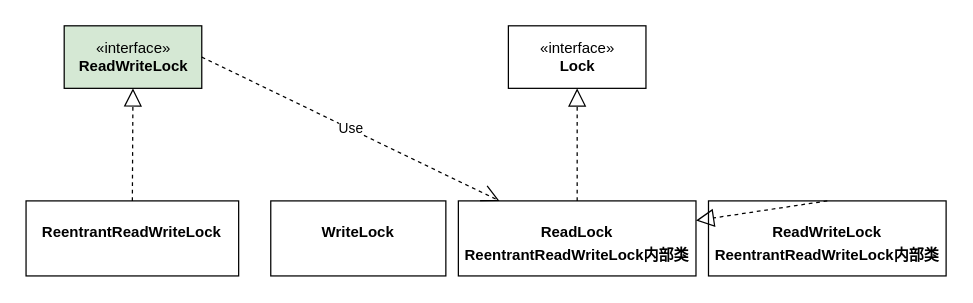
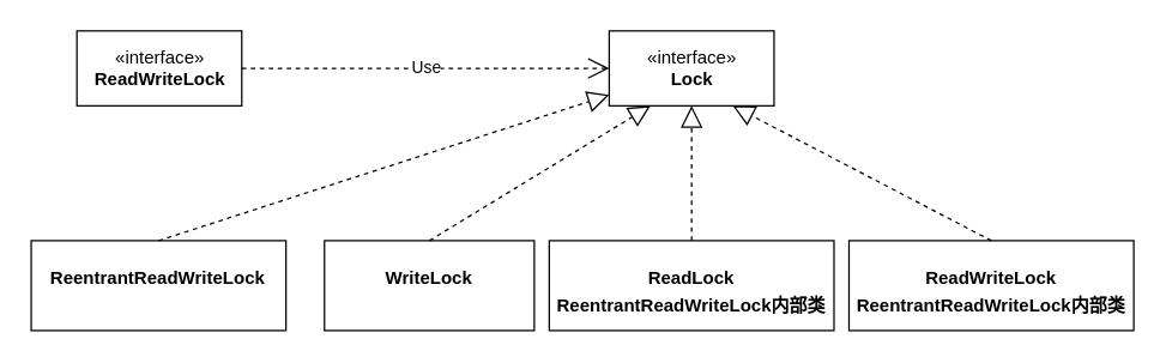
  <mxCell id="0" />
  <mxCell id="1" parent="0" />
  <mxCell id="2" value="«interface»&lt;br&gt;&lt;b&gt;Lock&lt;/b&gt;&lt;br&gt;" style="html=1;" vertex="1" parent="1"><mxGeometry x="406" y="20" width="110" height="50" as="geometry" /></mxCell>
  <mxCell id="3" value="&lt;p style=&quot;margin: 0px ; margin-top: 4px ; text-align: center&quot;&gt;&lt;br&gt;&lt;b&gt;WriteLock&lt;/b&gt;&lt;/p&gt;" style="verticalAlign=top;align=left;overflow=fill;fontSize=12;fontFamily=Helvetica;html=1;" vertex="1" parent="1"><mxGeometry x="216" y="160" width="140" height="60" as="geometry" /></mxCell>
  <mxCell id="4" value="&lt;p style=&quot;margin: 0px ; margin-top: 4px ; text-align: center&quot;&gt;&lt;br&gt;&lt;b&gt;ReadLock&lt;/b&gt;&lt;/p&gt;&lt;p style=&quot;margin: 0px ; margin-top: 4px ; text-align: center&quot;&gt;&lt;b&gt;ReentrantReadWriteLock内部类&lt;/b&gt;&lt;/p&gt;" style="verticalAlign=top;align=left;overflow=fill;fontSize=12;fontFamily=Helvetica;html=1;" vertex="1" parent="1"><mxGeometry x="366" y="160" width="190" height="60" as="geometry" /></mxCell>
  <mxCell id="5" value="&lt;p style=&quot;margin: 0px ; margin-top: 4px ; text-align: center&quot;&gt;&lt;br&gt;&lt;b&gt;ReadWriteLock&lt;/b&gt;&lt;/p&gt;&lt;p style=&quot;margin: 0px ; margin-top: 4px ; text-align: center&quot;&gt;&lt;b&gt;ReentrantReadWriteLock内部类&lt;/b&gt;&lt;/p&gt;" style="verticalAlign=top;align=left;overflow=fill;fontSize=12;fontFamily=Helvetica;html=1;" vertex="1" parent="1"><mxGeometry x="566" y="160" width="190" height="60" as="geometry" /></mxCell>
  <mxCell id="6" value="" style="endArrow=block;dashed=1;endFill=0;endSize=12;html=1;entryX=0.5;entryY=1;entryDx=0;entryDy=0;exitX=0.5;exitY=0;exitDx=0;exitDy=0;" edge="1" parent="1" source="4" target="2"><mxGeometry width="160" relative="1" as="geometry"><mxPoint x="186" y="330" as="sourcePoint" /><mxPoint x="346" y="330" as="targetPoint" /></mxGeometry></mxCell>
- <mxCell id="7" value="" style="endArrow=block;dashed=1;endFill=0;endSize=12;html=1;exitX=0.5;exitY=0;exitDx=0;exitDy=0;" edge="1" parent="1" source="5" target="4"><mxGeometry width="160" relative="1" as="geometry"><mxPoint x="196" y="340" as="sourcePoint" /><mxPoint x="356" y="340" as="targetPoint" /></mxGeometry></mxCell>
- <mxCell id="9" value="«interface»&lt;br&gt;&lt;b&gt;ReadWriteLock&lt;/b&gt;&lt;br&gt;" style="html=1;fillColor=#d5e8d4;" vertex="1" parent="1"><mxGeometry x="50.833" y="20" width="110" height="50" as="geometry" /></mxCell>
+ <mxCell id="7" value="" style="endArrow=block;dashed=1;endFill=0;endSize=12;html=1;entryX=0.75;entryY=1;entryDx=0;entryDy=0;exitX=0.5;exitY=0;exitDx=0;exitDy=0;" edge="1" parent="1" source="5" target="2"><mxGeometry width="160" relative="1" as="geometry"><mxPoint x="196" y="340" as="sourcePoint" /><mxPoint x="356" y="340" as="targetPoint" /></mxGeometry></mxCell>
+ <mxCell id="8" value="" style="endArrow=block;dashed=1;endFill=0;endSize=12;html=1;entryX=0.25;entryY=1;entryDx=0;entryDy=0;exitX=0.5;exitY=0;exitDx=0;exitDy=0;" edge="1" parent="1" source="3" target="2"><mxGeometry width="160" relative="1" as="geometry"><mxPoint x="206" y="350" as="sourcePoint" /><mxPoint x="366" y="350" as="targetPoint" /></mxGeometry></mxCell>
+ <mxCell id="9" value="«interface»&lt;br&gt;&lt;b&gt;ReadWriteLock&lt;/b&gt;&lt;br&gt;" style="html=1;" vertex="1" parent="1"><mxGeometry x="50.833" y="20" width="110" height="50" as="geometry" /></mxCell>
  <mxCell id="10" value="&lt;p style=&quot;margin: 0px ; margin-top: 4px ; text-align: center&quot;&gt;&lt;br&gt;&lt;b&gt;ReentrantReadWriteLock&lt;/b&gt;&lt;/p&gt;" style="verticalAlign=top;align=left;overflow=fill;fontSize=12;fontFamily=Helvetica;html=1;" vertex="1" parent="1"><mxGeometry x="20.333" y="160" width="170" height="60" as="geometry" /></mxCell>
- <mxCell id="11" value="" style="endArrow=block;dashed=1;endFill=0;endSize=12;html=1;entryX=0.5;entryY=1;entryDx=0;entryDy=0;exitX=0.5;exitY=0;exitDx=0;exitDy=0;" edge="1" parent="1" source="10" target="9"><mxGeometry width="160" relative="1" as="geometry"><mxPoint x="-9.667" y="-35" as="sourcePoint" /><mxPoint x="128.333" y="-85" as="targetPoint" /></mxGeometry></mxCell>
- <mxCell id="12" value="Use" style="endArrow=open;endSize=12;dashed=1;html=1;exitX=1;exitY=0.5;exitDx=0;exitDy=0;" edge="1" parent="1" source="9" target="4"><mxGeometry width="160" relative="1" as="geometry"><mxPoint x="216" y="40" as="sourcePoint" /><mxPoint x="376" y="40" as="targetPoint" /></mxGeometry></mxCell>
+ <mxCell id="11" value="" style="endArrow=block;dashed=1;endFill=0;endSize=12;html=1;exitX=0.5;exitY=0;exitDx=0;exitDy=0;" edge="1" parent="1" source="10" target="2"><mxGeometry width="160" relative="1" as="geometry"><mxPoint x="-9.667" y="-35" as="sourcePoint" /><mxPoint x="128.333" y="-85" as="targetPoint" /></mxGeometry></mxCell>
+ <mxCell id="12" value="Use" style="endArrow=open;endSize=12;dashed=1;html=1;exitX=1;exitY=0.5;exitDx=0;exitDy=0;entryX=0;entryY=0.5;entryDx=0;entryDy=0;" edge="1" parent="1" source="9" target="2"><mxGeometry width="160" relative="1" as="geometry"><mxPoint x="216" y="40" as="sourcePoint" /><mxPoint x="376" y="40" as="targetPoint" /></mxGeometry></mxCell>
